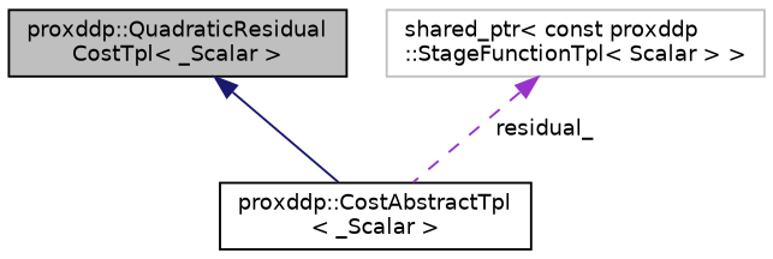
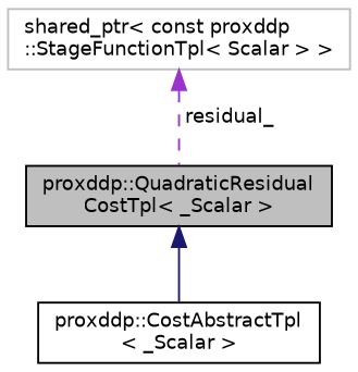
  digraph {
    rankdir=TB
    node [color=black fontname=Helvetica fontsize=10 shape=record]
    edge [dir=back fontname=Helvetica fontsize=10 labelfontname=Helvetica labelfontsize=10]
    n1 [fillcolor=grey75 fontcolor=black height=0.2 label="proxddp::QuadraticResidual\lCostTpl\< _Scalar \>" style=filled width=0.4]
    n2 [height=0.2 label="proxddp::CostAbstractTpl\l\< _Scalar \>" width=0.4]
    n3 [color=grey75 height=0.2 label="shared_ptr\< const proxddp\l::StageFunctionTpl\< Scalar \> \>" width=0.4]
    n1 -> n2 [color=midnightblue style=solid]
-   n3 -> n2 [color=darkorchid3 label=" residual_" style=dashed]
+   n3 -> n1 [color=darkorchid3 label=" residual_" style=dashed]
  }
